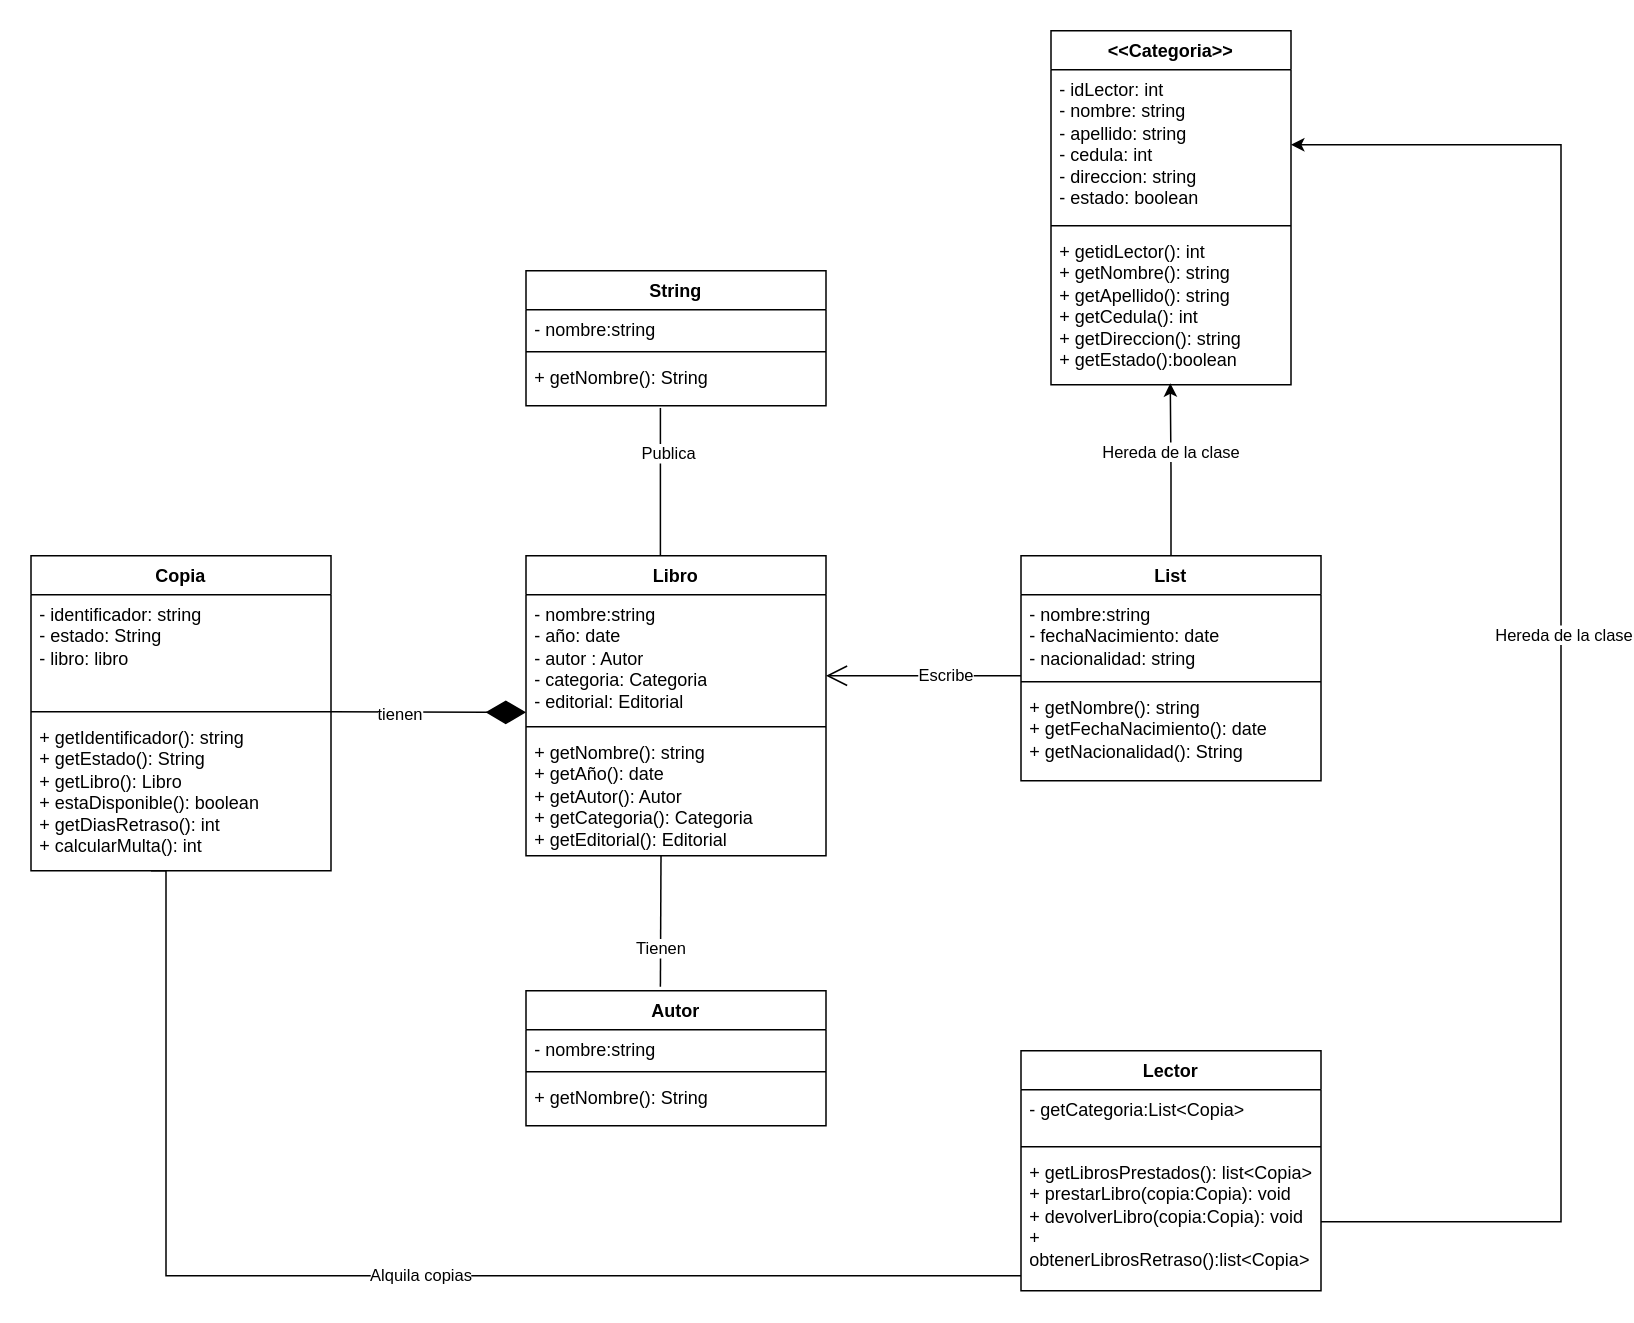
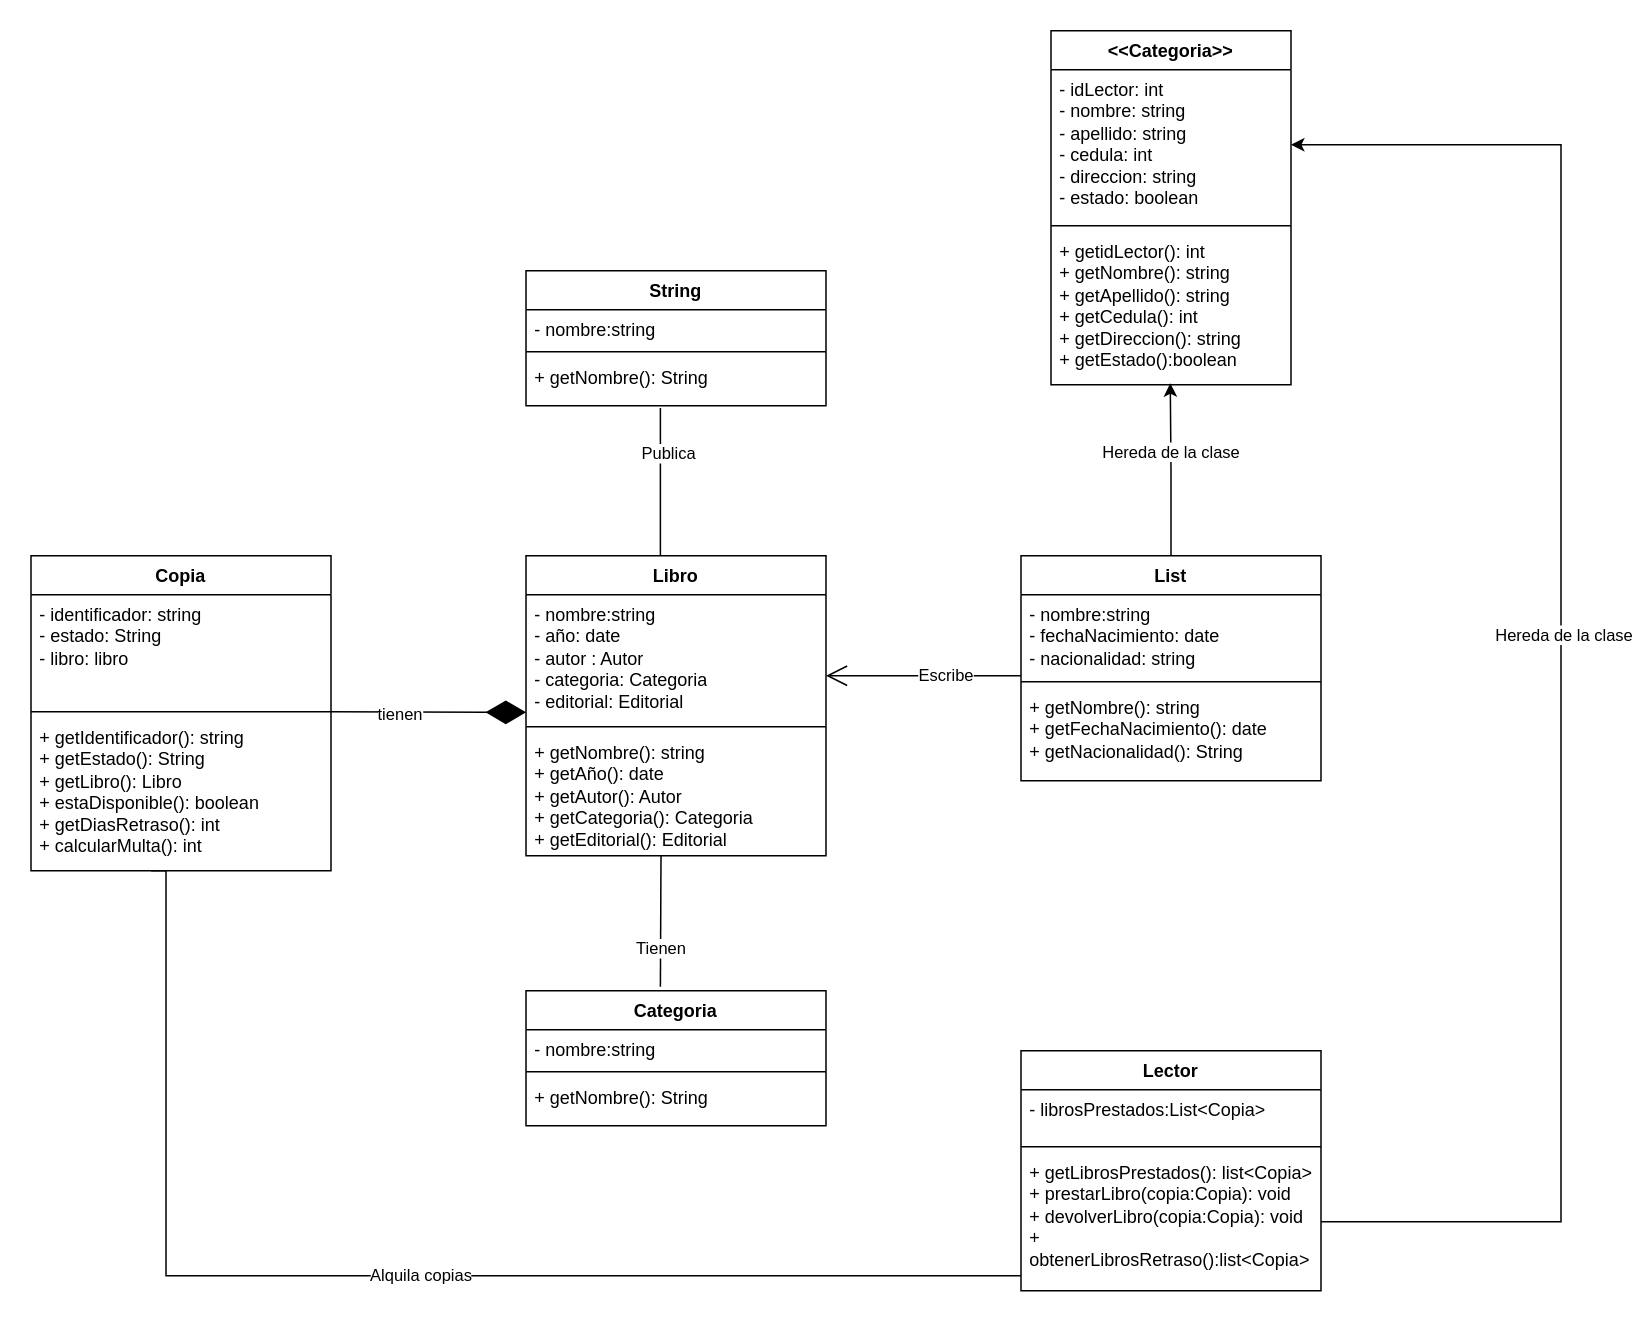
  <mxCell id="0" />
  <mxCell id="1" parent="0" />
  <mxCell id="2" value="Libro" style="swimlane;fontStyle=1;align=center;verticalAlign=top;childLayout=stackLayout;horizontal=1;startSize=26;horizontalStack=0;resizeParent=1;resizeParentMax=0;resizeLast=0;collapsible=1;marginBottom=0;whiteSpace=wrap;html=1;" parent="1" vertex="1"><mxGeometry x="350" y="370" width="200" height="200" as="geometry" /></mxCell>
  <mxCell id="3" value="- nombre:string&lt;br&gt;- año: date&lt;br&gt;- autor : Autor&lt;br&gt;- categoria: Categoria&lt;br&gt;- editorial: Editorial" style="text;strokeColor=none;fillColor=none;align=left;verticalAlign=top;spacingLeft=4;spacingRight=4;overflow=hidden;rotatable=0;points=[[0,0.5],[1,0.5]];portConstraint=eastwest;whiteSpace=wrap;html=1;" parent="2" vertex="1"><mxGeometry y="26" width="200" height="84" as="geometry" /></mxCell>
  <mxCell id="4" value="" style="line;strokeWidth=1;fillColor=none;align=left;verticalAlign=middle;spacingTop=-1;spacingLeft=3;spacingRight=3;rotatable=0;labelPosition=right;points=[];portConstraint=eastwest;strokeColor=inherit;" parent="2" vertex="1"><mxGeometry y="110" width="200" height="8" as="geometry" /></mxCell>
  <mxCell id="5" value="+ getNombre(): string&lt;br&gt;+ getAño(): date&lt;br&gt;+ getAutor(): Autor&lt;br&gt;+ getCategoria(): Categoria&lt;br&gt;+ getEditorial(): Editorial" style="text;strokeColor=none;fillColor=none;align=left;verticalAlign=top;spacingLeft=4;spacingRight=4;overflow=hidden;rotatable=0;points=[[0,0.5],[1,0.5]];portConstraint=eastwest;whiteSpace=wrap;html=1;" parent="2" vertex="1"><mxGeometry y="118" width="200" height="82" as="geometry" /></mxCell>
  <mxCell id="6" style="edgeStyle=orthogonalEdgeStyle;rounded=0;orthogonalLoop=1;jettySize=auto;html=1;entryX=0.497;entryY=0.99;entryDx=0;entryDy=0;entryPerimeter=0;" edge="1" parent="1" source="8" target="31"><mxGeometry relative="1" as="geometry" /></mxCell>
  <mxCell id="7" value="Hereda de la clase" style="edgeLabel;html=1;align=center;verticalAlign=middle;resizable=0;points=[];" vertex="1" connectable="0" parent="6"><mxGeometry x="0.206" relative="1" as="geometry"><mxPoint as="offset" /></mxGeometry></mxCell>
  <mxCell id="8" value="List" style="swimlane;fontStyle=1;align=center;verticalAlign=top;childLayout=stackLayout;horizontal=1;startSize=26;horizontalStack=0;resizeParent=1;resizeParentMax=0;resizeLast=0;collapsible=1;marginBottom=0;whiteSpace=wrap;html=1;" parent="1" vertex="1"><mxGeometry x="680" y="370" width="200" height="150" as="geometry" /></mxCell>
  <mxCell id="9" value="- nombre:string&lt;br&gt;- fechaNacimiento: date&lt;br&gt;- nacionalidad: string&lt;br&gt;" style="text;strokeColor=none;fillColor=none;align=left;verticalAlign=top;spacingLeft=4;spacingRight=4;overflow=hidden;rotatable=0;points=[[0,0.5],[1,0.5]];portConstraint=eastwest;whiteSpace=wrap;html=1;" parent="8" vertex="1"><mxGeometry y="26" width="200" height="54" as="geometry" /></mxCell>
  <mxCell id="10" value="" style="line;strokeWidth=1;fillColor=none;align=left;verticalAlign=middle;spacingTop=-1;spacingLeft=3;spacingRight=3;rotatable=0;labelPosition=right;points=[];portConstraint=eastwest;strokeColor=inherit;" parent="8" vertex="1"><mxGeometry y="80" width="200" height="8" as="geometry" /></mxCell>
  <mxCell id="11" value="+ getNombre(): string&lt;br&gt;+ getFechaNacimiento(): date&lt;br&gt;+ getNacionalidad(): String" style="text;strokeColor=none;fillColor=none;align=left;verticalAlign=top;spacingLeft=4;spacingRight=4;overflow=hidden;rotatable=0;points=[[0,0.5],[1,0.5]];portConstraint=eastwest;whiteSpace=wrap;html=1;" parent="8" vertex="1"><mxGeometry y="88" width="200" height="62" as="geometry" /></mxCell>
- <mxCell id="12" value="Autor" style="swimlane;fontStyle=1;align=center;verticalAlign=top;childLayout=stackLayout;horizontal=1;startSize=26;horizontalStack=0;resizeParent=1;resizeParentMax=0;resizeLast=0;collapsible=1;marginBottom=0;whiteSpace=wrap;html=1;" parent="1" vertex="1"><mxGeometry x="350" y="660" width="200" height="90" as="geometry" /></mxCell>
+ <mxCell id="12" value="Categoria" style="swimlane;fontStyle=1;align=center;verticalAlign=top;childLayout=stackLayout;horizontal=1;startSize=26;horizontalStack=0;resizeParent=1;resizeParentMax=0;resizeLast=0;collapsible=1;marginBottom=0;whiteSpace=wrap;html=1;" parent="1" vertex="1"><mxGeometry x="350" y="660" width="200" height="90" as="geometry" /></mxCell>
  <mxCell id="13" value="- nombre:string" style="text;strokeColor=none;fillColor=none;align=left;verticalAlign=top;spacingLeft=4;spacingRight=4;overflow=hidden;rotatable=0;points=[[0,0.5],[1,0.5]];portConstraint=eastwest;whiteSpace=wrap;html=1;" parent="12" vertex="1"><mxGeometry y="26" width="200" height="24" as="geometry" /></mxCell>
  <mxCell id="14" value="" style="line;strokeWidth=1;fillColor=none;align=left;verticalAlign=middle;spacingTop=-1;spacingLeft=3;spacingRight=3;rotatable=0;labelPosition=right;points=[];portConstraint=eastwest;strokeColor=inherit;" parent="12" vertex="1"><mxGeometry y="50" width="200" height="8" as="geometry" /></mxCell>
  <mxCell id="15" value="+ getNombre(): String" style="text;strokeColor=none;fillColor=none;align=left;verticalAlign=top;spacingLeft=4;spacingRight=4;overflow=hidden;rotatable=0;points=[[0,0.5],[1,0.5]];portConstraint=eastwest;whiteSpace=wrap;html=1;" parent="12" vertex="1"><mxGeometry y="58" width="200" height="32" as="geometry" /></mxCell>
  <mxCell id="16" value="String" style="swimlane;fontStyle=1;align=center;verticalAlign=top;childLayout=stackLayout;horizontal=1;startSize=26;horizontalStack=0;resizeParent=1;resizeParentMax=0;resizeLast=0;collapsible=1;marginBottom=0;whiteSpace=wrap;html=1;" parent="1" vertex="1"><mxGeometry x="350" y="180" width="200" height="90" as="geometry" /></mxCell>
  <mxCell id="17" value="- nombre:string" style="text;strokeColor=none;fillColor=none;align=left;verticalAlign=top;spacingLeft=4;spacingRight=4;overflow=hidden;rotatable=0;points=[[0,0.5],[1,0.5]];portConstraint=eastwest;whiteSpace=wrap;html=1;" parent="16" vertex="1"><mxGeometry y="26" width="200" height="24" as="geometry" /></mxCell>
  <mxCell id="18" value="" style="line;strokeWidth=1;fillColor=none;align=left;verticalAlign=middle;spacingTop=-1;spacingLeft=3;spacingRight=3;rotatable=0;labelPosition=right;points=[];portConstraint=eastwest;strokeColor=inherit;" parent="16" vertex="1"><mxGeometry y="50" width="200" height="8" as="geometry" /></mxCell>
  <mxCell id="19" value="+ getNombre(): String" style="text;strokeColor=none;fillColor=none;align=left;verticalAlign=top;spacingLeft=4;spacingRight=4;overflow=hidden;rotatable=0;points=[[0,0.5],[1,0.5]];portConstraint=eastwest;whiteSpace=wrap;html=1;" parent="16" vertex="1"><mxGeometry y="58" width="200" height="32" as="geometry" /></mxCell>
  <mxCell id="20" value="Copia" style="swimlane;fontStyle=1;align=center;verticalAlign=top;childLayout=stackLayout;horizontal=1;startSize=26;horizontalStack=0;resizeParent=1;resizeParentMax=0;resizeLast=0;collapsible=1;marginBottom=0;whiteSpace=wrap;html=1;" parent="1" vertex="1"><mxGeometry x="20" y="370" width="200" height="210" as="geometry" /></mxCell>
  <mxCell id="21" value="- identificador: string&lt;br&gt;- estado: String&lt;br&gt;- libro: libro" style="text;strokeColor=none;fillColor=none;align=left;verticalAlign=top;spacingLeft=4;spacingRight=4;overflow=hidden;rotatable=0;points=[[0,0.5],[1,0.5]];portConstraint=eastwest;whiteSpace=wrap;html=1;" parent="20" vertex="1"><mxGeometry y="26" width="200" height="74" as="geometry" /></mxCell>
  <mxCell id="22" value="" style="line;strokeWidth=1;fillColor=none;align=left;verticalAlign=middle;spacingTop=-1;spacingLeft=3;spacingRight=3;rotatable=0;labelPosition=right;points=[];portConstraint=eastwest;strokeColor=inherit;" parent="20" vertex="1"><mxGeometry y="100" width="200" height="8" as="geometry" /></mxCell>
  <mxCell id="23" value="+ getIdentificador(): string&lt;br&gt;+ getEstado(): String&lt;br&gt;+ getLibro(): Libro&lt;br&gt;+ estaDisponible(): boolean&lt;br&gt;+ getDiasRetraso(): int&lt;br&gt;+ calcularMulta(): int" style="text;strokeColor=none;fillColor=none;align=left;verticalAlign=top;spacingLeft=4;spacingRight=4;overflow=hidden;rotatable=0;points=[[0,0.5],[1,0.5]];portConstraint=eastwest;whiteSpace=wrap;html=1;" parent="20" vertex="1"><mxGeometry y="108" width="200" height="102" as="geometry" /></mxCell>
  <mxCell id="24" value="Lector" style="swimlane;fontStyle=1;align=center;verticalAlign=top;childLayout=stackLayout;horizontal=1;startSize=26;horizontalStack=0;resizeParent=1;resizeParentMax=0;resizeLast=0;collapsible=1;marginBottom=0;whiteSpace=wrap;html=1;" vertex="1" parent="1"><mxGeometry x="680" y="700" width="200" height="160" as="geometry" /></mxCell>
- <mxCell id="25" value="- getCategoria:List&amp;lt;Copia&amp;gt;" style="text;strokeColor=none;fillColor=none;align=left;verticalAlign=top;spacingLeft=4;spacingRight=4;overflow=hidden;rotatable=0;points=[[0,0.5],[1,0.5]];portConstraint=eastwest;whiteSpace=wrap;html=1;" vertex="1" parent="24"><mxGeometry y="26" width="200" height="34" as="geometry" /></mxCell>
+ <mxCell id="25" value="- librosPrestados:List&amp;lt;Copia&amp;gt;" style="text;strokeColor=none;fillColor=none;align=left;verticalAlign=top;spacingLeft=4;spacingRight=4;overflow=hidden;rotatable=0;points=[[0,0.5],[1,0.5]];portConstraint=eastwest;whiteSpace=wrap;html=1;" vertex="1" parent="24"><mxGeometry y="26" width="200" height="34" as="geometry" /></mxCell>
  <mxCell id="26" value="" style="line;strokeWidth=1;fillColor=none;align=left;verticalAlign=middle;spacingTop=-1;spacingLeft=3;spacingRight=3;rotatable=0;labelPosition=right;points=[];portConstraint=eastwest;strokeColor=inherit;" vertex="1" parent="24"><mxGeometry y="60" width="200" height="8" as="geometry" /></mxCell>
  <mxCell id="27" value="+ getLibrosPrestados(): list&amp;lt;Copia&amp;gt;&lt;br&gt;+ prestarLibro(copia:Copia): void&lt;br&gt;+ devolverLibro(copia:Copia): void&lt;br&gt;+ obtenerLibrosRetraso():list&amp;lt;Copia&amp;gt;" style="text;strokeColor=none;fillColor=none;align=left;verticalAlign=top;spacingLeft=4;spacingRight=4;overflow=hidden;rotatable=0;points=[[0,0.5],[1,0.5]];portConstraint=eastwest;whiteSpace=wrap;html=1;" vertex="1" parent="24"><mxGeometry y="68" width="200" height="92" as="geometry" /></mxCell>
  <mxCell id="28" value="&amp;lt;&amp;lt;Categoria&amp;gt;&amp;gt;" style="swimlane;fontStyle=1;align=center;verticalAlign=top;childLayout=stackLayout;horizontal=1;startSize=26;horizontalStack=0;resizeParent=1;resizeParentMax=0;resizeLast=0;collapsible=1;marginBottom=0;whiteSpace=wrap;html=1;" vertex="1" parent="1"><mxGeometry x="700" y="20" width="160" height="236" as="geometry" /></mxCell>
  <mxCell id="29" value="- idLector: int&lt;br&gt;- nombre: string&lt;br&gt;- apellido: string&lt;br&gt;- cedula: int&lt;br&gt;- direccion: string&lt;br&gt;- estado: boolean" style="text;strokeColor=none;fillColor=none;align=left;verticalAlign=top;spacingLeft=4;spacingRight=4;overflow=hidden;rotatable=0;points=[[0,0.5],[1,0.5]];portConstraint=eastwest;whiteSpace=wrap;html=1;" vertex="1" parent="28"><mxGeometry y="26" width="160" height="100" as="geometry" /></mxCell>
  <mxCell id="30" value="" style="line;strokeWidth=1;fillColor=none;align=left;verticalAlign=middle;spacingTop=-1;spacingLeft=3;spacingRight=3;rotatable=0;labelPosition=right;points=[];portConstraint=eastwest;strokeColor=inherit;" vertex="1" parent="28"><mxGeometry y="126" width="160" height="8" as="geometry" /></mxCell>
  <mxCell id="31" value="+ getidLector(): int&lt;br&gt;+ getNombre(): string&lt;br&gt;+ getApellido(): string&lt;br&gt;+ getCedula(): int&lt;br&gt;+ getDireccion(): string&lt;br&gt;+ getEstado():boolean&lt;br&gt;" style="text;strokeColor=none;fillColor=none;align=left;verticalAlign=top;spacingLeft=4;spacingRight=4;overflow=hidden;rotatable=0;points=[[0,0.5],[1,0.5]];portConstraint=eastwest;whiteSpace=wrap;html=1;" vertex="1" parent="28"><mxGeometry y="134" width="160" height="102" as="geometry" /></mxCell>
  <mxCell id="32" style="edgeStyle=orthogonalEdgeStyle;rounded=0;orthogonalLoop=1;jettySize=auto;html=1;entryX=1;entryY=0.5;entryDx=0;entryDy=0;" edge="1" parent="1" source="27" target="29"><mxGeometry relative="1" as="geometry"><Array as="points"><mxPoint x="1040" y="814" /><mxPoint x="1040" y="96" /></Array></mxGeometry></mxCell>
  <mxCell id="33" value="Hereda de la clase" style="edgeLabel;html=1;align=center;verticalAlign=middle;resizable=0;points=[];" vertex="1" connectable="0" parent="32"><mxGeometry x="0.043" y="-1" relative="1" as="geometry"><mxPoint as="offset" /></mxGeometry></mxCell>
  <mxCell id="34" value="" style="endArrow=none;html=1;rounded=0;edgeStyle=orthogonalEdgeStyle;" edge="1" parent="1"><mxGeometry width="50" height="50" relative="1" as="geometry"><mxPoint x="670" y="850" as="sourcePoint" /><mxPoint x="100" y="580" as="targetPoint" /><Array as="points"><mxPoint x="680" y="850" /><mxPoint x="110" y="850" /><mxPoint x="110" y="584" /></Array></mxGeometry></mxCell>
  <mxCell id="35" value="Alquila copias" style="edgeLabel;html=1;align=center;verticalAlign=middle;resizable=0;points=[];" vertex="1" connectable="0" parent="34"><mxGeometry x="-0.044" y="-1" relative="1" as="geometry"><mxPoint as="offset" /></mxGeometry></mxCell>
  <mxCell id="36" value="" style="endArrow=diamondThin;endFill=1;endSize=24;html=1;rounded=0;" edge="1" parent="1"><mxGeometry width="160" relative="1" as="geometry"><mxPoint x="220" y="474" as="sourcePoint" /><mxPoint x="350" y="474.41" as="targetPoint" /></mxGeometry></mxCell>
  <mxCell id="37" value="tienen" style="edgeLabel;html=1;align=center;verticalAlign=middle;resizable=0;points=[];" vertex="1" connectable="0" parent="36"><mxGeometry x="-0.3" y="-1" relative="1" as="geometry"><mxPoint as="offset" /></mxGeometry></mxCell>
  <mxCell id="38" value="" style="endArrow=open;endFill=1;endSize=12;html=1;rounded=0;" edge="1" parent="1"><mxGeometry width="160" relative="1" as="geometry"><mxPoint x="680" y="450" as="sourcePoint" /><mxPoint x="550" y="450" as="targetPoint" /></mxGeometry></mxCell>
  <mxCell id="39" value="Escribe" style="edgeLabel;html=1;align=center;verticalAlign=middle;resizable=0;points=[];" vertex="1" connectable="0" parent="38"><mxGeometry x="-0.215" y="-1" relative="1" as="geometry"><mxPoint as="offset" /></mxGeometry></mxCell>
  <mxCell id="40" value="" style="endArrow=none;html=1;rounded=0;entryX=0.448;entryY=1.046;entryDx=0;entryDy=0;entryPerimeter=0;exitX=0.448;exitY=0;exitDx=0;exitDy=0;exitPerimeter=0;" edge="1" parent="1" source="2" target="19"><mxGeometry width="50" height="50" relative="1" as="geometry"><mxPoint x="425" y="340" as="sourcePoint" /><mxPoint x="475" y="290" as="targetPoint" /></mxGeometry></mxCell>
  <mxCell id="41" value="Publica" style="edgeLabel;html=1;align=center;verticalAlign=middle;resizable=0;points=[];" vertex="1" connectable="0" parent="40"><mxGeometry x="0.403" y="-5" relative="1" as="geometry"><mxPoint as="offset" /></mxGeometry></mxCell>
  <mxCell id="42" value="" style="endArrow=none;html=1;rounded=0;exitX=0.448;exitY=-0.029;exitDx=0;exitDy=0;exitPerimeter=0;" edge="1" parent="1" source="12"><mxGeometry width="50" height="50" relative="1" as="geometry"><mxPoint x="390" y="620" as="sourcePoint" /><mxPoint x="440" y="570" as="targetPoint" /></mxGeometry></mxCell>
  <mxCell id="43" value="Tienen" style="edgeLabel;html=1;align=center;verticalAlign=middle;resizable=0;points=[];" vertex="1" connectable="0" parent="42"><mxGeometry x="-0.407" relative="1" as="geometry"><mxPoint as="offset" /></mxGeometry></mxCell>
